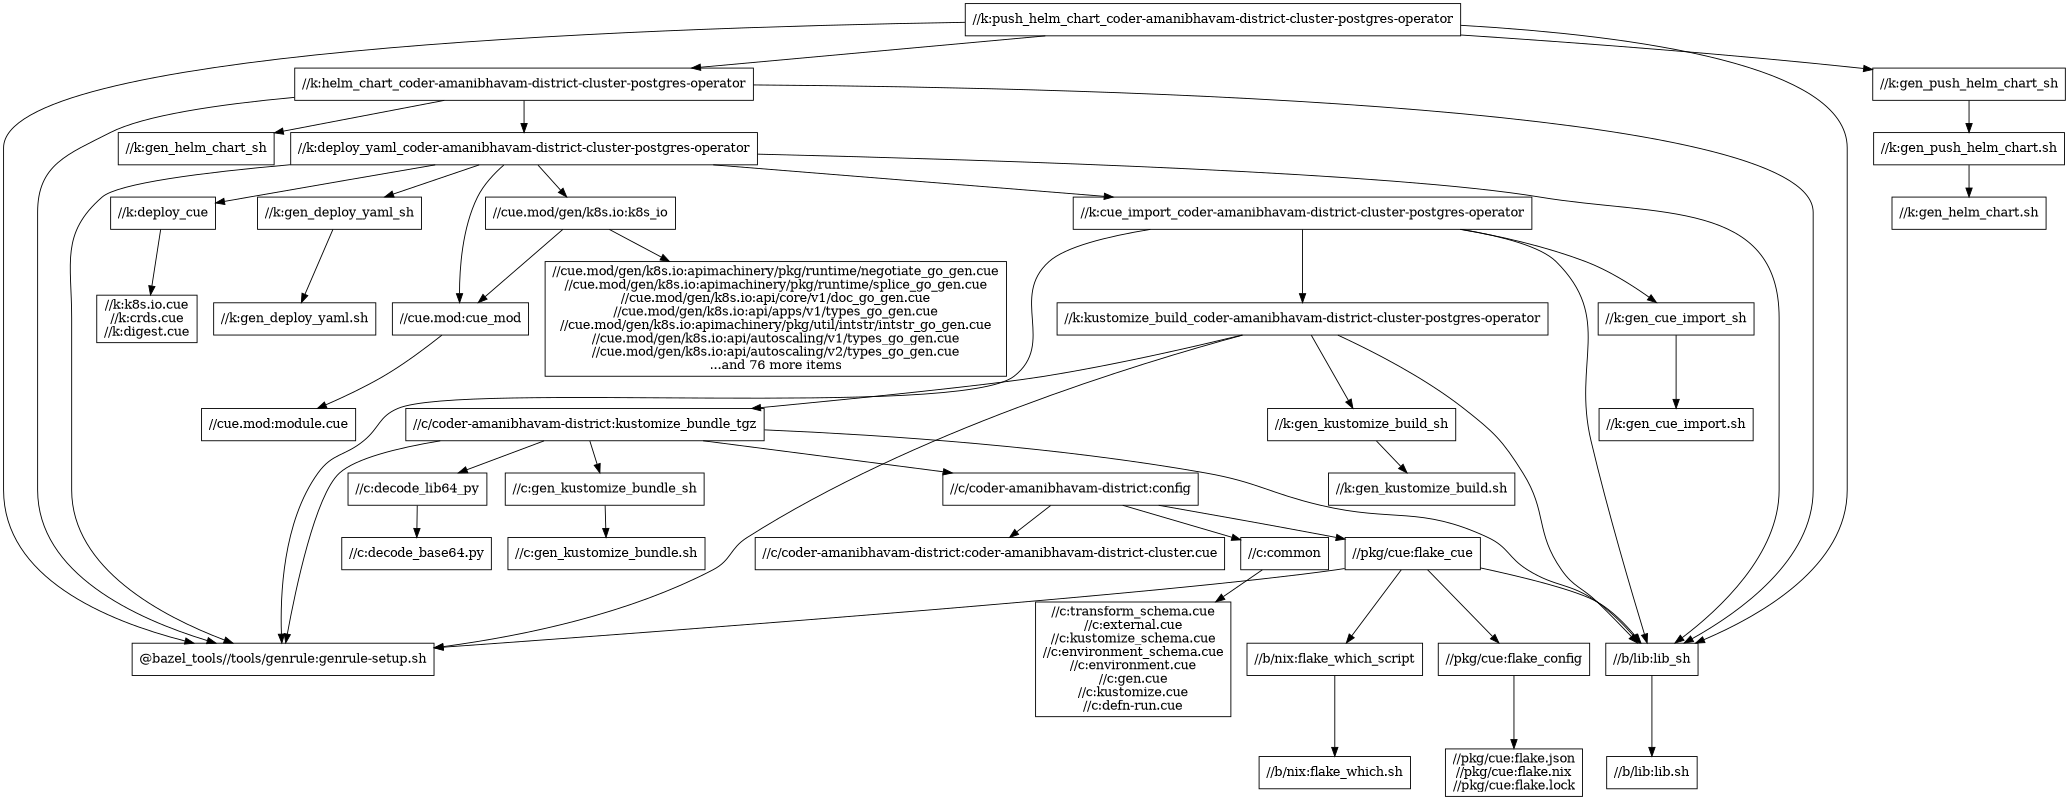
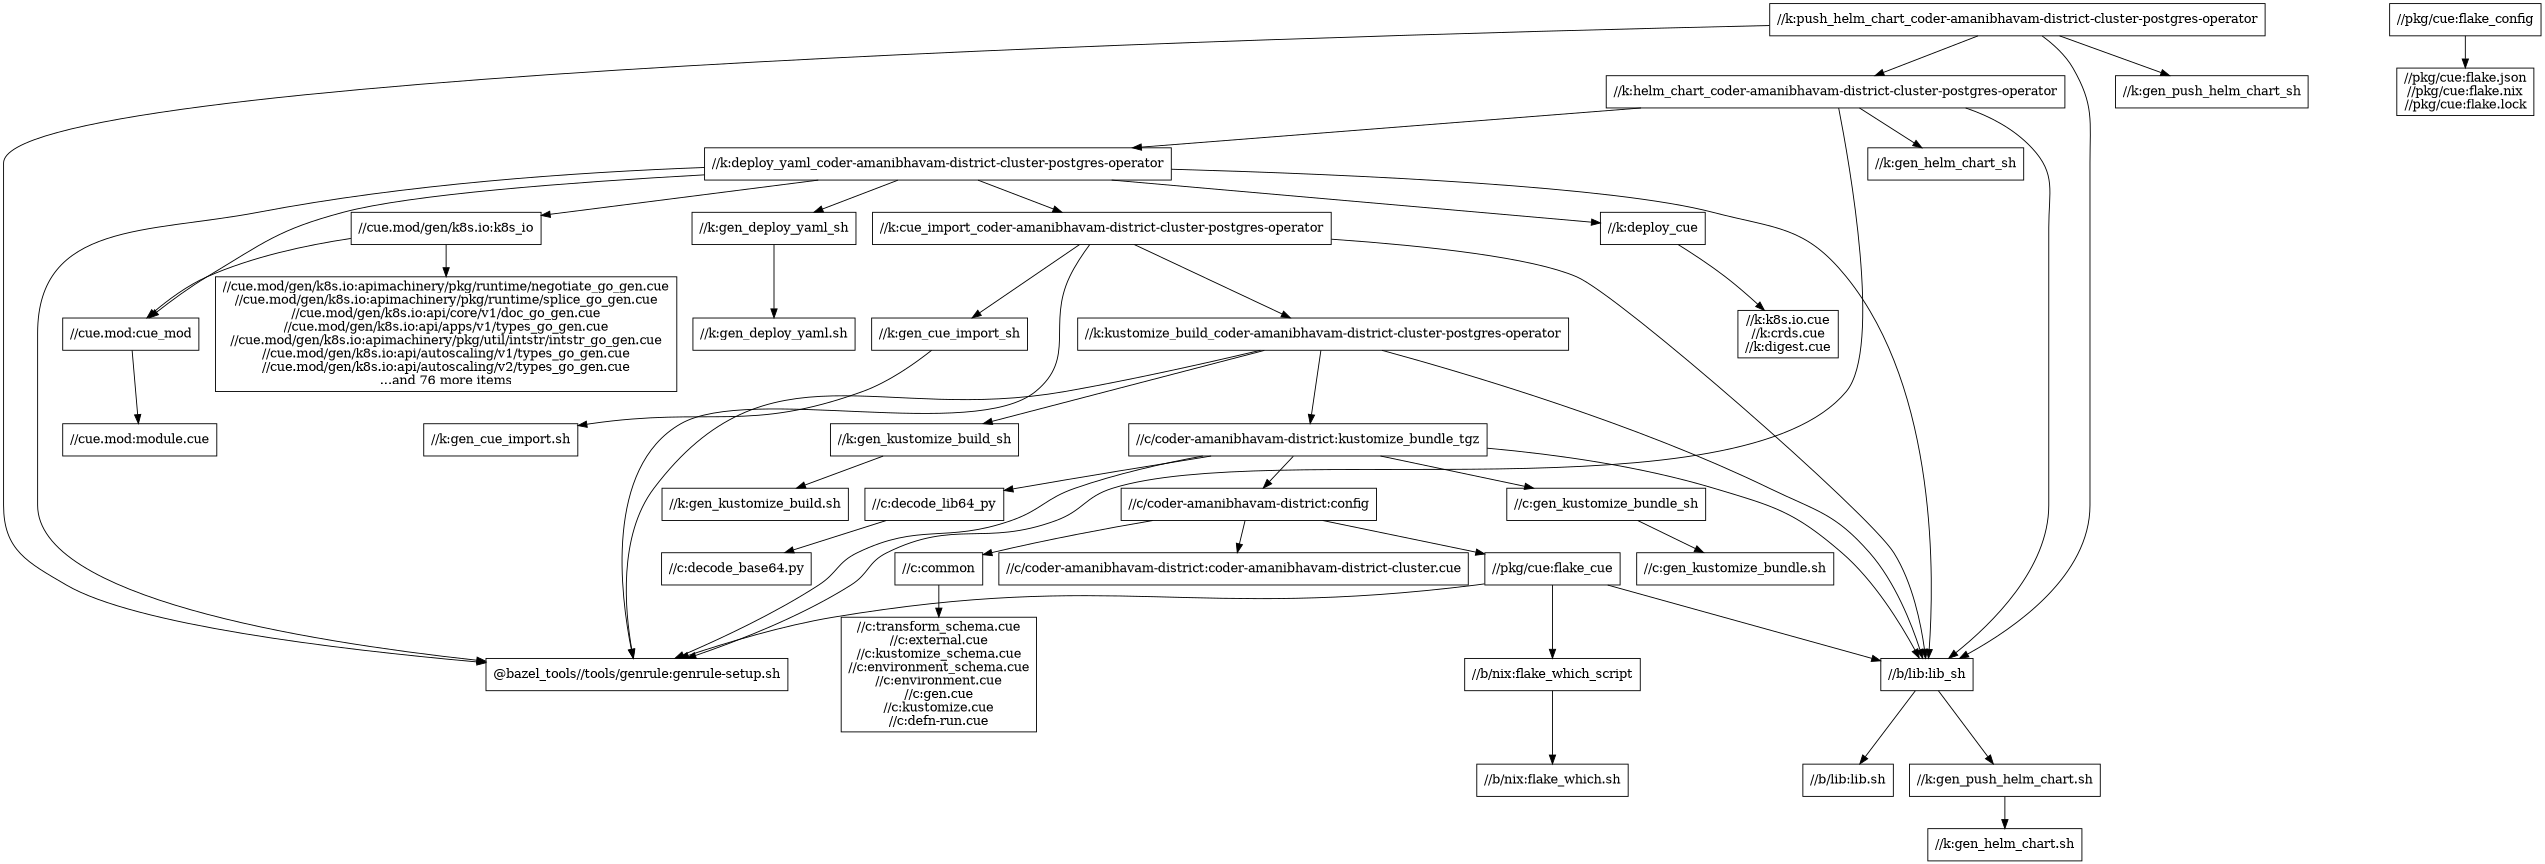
  digraph {
    node [shape=box]
    "//k:push_helm_chart_coder-amanibhavam-district-cluster-postgres-operator"
    "//k:helm_chart_coder-amanibhavam-district-cluster-postgres-operator"
    "//k:gen_push_helm_chart_sh"
    "//b/lib:lib_sh"
    "@bazel_tools//tools/genrule:genrule-setup.sh"
    "//k:deploy_yaml_coder-amanibhavam-district-cluster-postgres-operator"
    "//k:gen_helm_chart_sh"
    "//k:gen_push_helm_chart.sh"
    "//b/lib:lib.sh"
    "//k:cue_import_coder-amanibhavam-district-cluster-postgres-operator"
    "//k:deploy_cue"
    "//k:gen_deploy_yaml_sh"
    "//cue.mod:cue_mod"
    "//cue.mod/gen/k8s.io:k8s_io"
    "//k:gen_helm_chart.sh"
    "//k:kustomize_build_coder-amanibhavam-district-cluster-postgres-operator"
    "//k:gen_cue_import_sh"
    "//k:k8s.io.cue\n//k:crds.cue\n//k:digest.cue"
    "//k:gen_deploy_yaml.sh"
    "//cue.mod:module.cue"
    "//cue.mod/gen/k8s.io:apimachinery/pkg/runtime/negotiate_go_gen.cue\n//cue.mod/gen/k8s.io:apimachinery/pkg/runtime/splice_go_gen.cue\n//cue.mod/gen/k8s.io:api/core/v1/doc_go_gen.cue\n//cue.mod/gen/k8s.io:api/apps/v1/types_go_gen.cue\n//cue.mod/gen/k8s.io:apimachinery/pkg/util/intstr/intstr_go_gen.cue\n//cue.mod/gen/k8s.io:api/autoscaling/v1/types_go_gen.cue\n//cue.mod/gen/k8s.io:api/autoscaling/v2/types_go_gen.cue\n...and 76 more items"
    "//k:gen_kustomize_build_sh"
    "//c/coder-amanibhavam-district:kustomize_bundle_tgz"
    "//k:gen_cue_import.sh"
    "//k:gen_kustomize_build.sh"
    "//c/coder-amanibhavam-district:config"
    "//c:gen_kustomize_bundle_sh"
    n28 [label="//c:decode_lib64_py"]
    "//pkg/cue:flake_cue"
    "//c/coder-amanibhavam-district:coder-amanibhavam-district-cluster.cue"
    "//c:common"
    "//c:gen_kustomize_bundle.sh"
    "//c:decode_base64.py"
    "//pkg/cue:flake_config"
    "//b/nix:flake_which_script"
    "//c:transform_schema.cue\n//c:external.cue\n//c:kustomize_schema.cue\n//c:environment_schema.cue\n//c:environment.cue\n//c:gen.cue\n//c:kustomize.cue\n//c:defn-run.cue"
    "//pkg/cue:flake.json\n//pkg/cue:flake.nix\n//pkg/cue:flake.lock"
    "//b/nix:flake_which.sh"
    "//k:push_helm_chart_coder-amanibhavam-district-cluster-postgres-operator" -> "//k:helm_chart_coder-amanibhavam-district-cluster-postgres-operator"
    "//k:push_helm_chart_coder-amanibhavam-district-cluster-postgres-operator" -> "//k:gen_push_helm_chart_sh"
    "//k:push_helm_chart_coder-amanibhavam-district-cluster-postgres-operator" -> "//b/lib:lib_sh"
    "//k:push_helm_chart_coder-amanibhavam-district-cluster-postgres-operator" -> "@bazel_tools//tools/genrule:genrule-setup.sh"
    "//k:helm_chart_coder-amanibhavam-district-cluster-postgres-operator" -> "//b/lib:lib_sh"
    "//k:helm_chart_coder-amanibhavam-district-cluster-postgres-operator" -> "@bazel_tools//tools/genrule:genrule-setup.sh"
    "//k:helm_chart_coder-amanibhavam-district-cluster-postgres-operator" -> "//k:deploy_yaml_coder-amanibhavam-district-cluster-postgres-operator"
    "//k:helm_chart_coder-amanibhavam-district-cluster-postgres-operator" -> "//k:gen_helm_chart_sh"
-   "//k:gen_push_helm_chart_sh" -> "//k:gen_push_helm_chart.sh"
+   "//b/lib:lib_sh" -> "//k:gen_push_helm_chart.sh"
    "//b/lib:lib_sh" -> "//b/lib:lib.sh"
    "//k:deploy_yaml_coder-amanibhavam-district-cluster-postgres-operator" -> "//b/lib:lib_sh"
    "//k:deploy_yaml_coder-amanibhavam-district-cluster-postgres-operator" -> "@bazel_tools//tools/genrule:genrule-setup.sh"
    "//k:deploy_yaml_coder-amanibhavam-district-cluster-postgres-operator" -> "//k:cue_import_coder-amanibhavam-district-cluster-postgres-operator"
    "//k:deploy_yaml_coder-amanibhavam-district-cluster-postgres-operator" -> "//k:deploy_cue"
    "//k:deploy_yaml_coder-amanibhavam-district-cluster-postgres-operator" -> "//k:gen_deploy_yaml_sh"
    "//k:deploy_yaml_coder-amanibhavam-district-cluster-postgres-operator" -> "//cue.mod:cue_mod"
    "//k:deploy_yaml_coder-amanibhavam-district-cluster-postgres-operator" -> "//cue.mod/gen/k8s.io:k8s_io"
    "//k:gen_push_helm_chart.sh" -> "//k:gen_helm_chart.sh"
    "//k:cue_import_coder-amanibhavam-district-cluster-postgres-operator" -> "//b/lib:lib_sh"
    "//k:cue_import_coder-amanibhavam-district-cluster-postgres-operator" -> "@bazel_tools//tools/genrule:genrule-setup.sh"
    "//k:cue_import_coder-amanibhavam-district-cluster-postgres-operator" -> "//k:kustomize_build_coder-amanibhavam-district-cluster-postgres-operator"
    "//k:cue_import_coder-amanibhavam-district-cluster-postgres-operator" -> "//k:gen_cue_import_sh"
    "//k:deploy_cue" -> "//k:k8s.io.cue\n//k:crds.cue\n//k:digest.cue"
    "//k:gen_deploy_yaml_sh" -> "//k:gen_deploy_yaml.sh"
    "//cue.mod:cue_mod" -> "//cue.mod:module.cue"
    "//cue.mod/gen/k8s.io:k8s_io" -> "//cue.mod:cue_mod"
    "//cue.mod/gen/k8s.io:k8s_io" -> "//cue.mod/gen/k8s.io:apimachinery/pkg/runtime/negotiate_go_gen.cue\n//cue.mod/gen/k8s.io:apimachinery/pkg/runtime/splice_go_gen.cue\n//cue.mod/gen/k8s.io:api/core/v1/doc_go_gen.cue\n//cue.mod/gen/k8s.io:api/apps/v1/types_go_gen.cue\n//cue.mod/gen/k8s.io:apimachinery/pkg/util/intstr/intstr_go_gen.cue\n//cue.mod/gen/k8s.io:api/autoscaling/v1/types_go_gen.cue\n//cue.mod/gen/k8s.io:api/autoscaling/v2/types_go_gen.cue\n...and 76 more items"
    "//k:kustomize_build_coder-amanibhavam-district-cluster-postgres-operator" -> "//b/lib:lib_sh"
    "//k:kustomize_build_coder-amanibhavam-district-cluster-postgres-operator" -> "@bazel_tools//tools/genrule:genrule-setup.sh"
    "//k:kustomize_build_coder-amanibhavam-district-cluster-postgres-operator" -> "//k:gen_kustomize_build_sh"
    "//k:kustomize_build_coder-amanibhavam-district-cluster-postgres-operator" -> "//c/coder-amanibhavam-district:kustomize_bundle_tgz"
    "//k:gen_cue_import_sh" -> "//k:gen_cue_import.sh"
    "//k:gen_kustomize_build_sh" -> "//k:gen_kustomize_build.sh"
    "//c/coder-amanibhavam-district:kustomize_bundle_tgz" -> "//b/lib:lib_sh"
    "//c/coder-amanibhavam-district:kustomize_bundle_tgz" -> "@bazel_tools//tools/genrule:genrule-setup.sh"
    "//c/coder-amanibhavam-district:kustomize_bundle_tgz" -> "//c/coder-amanibhavam-district:config"
    "//c/coder-amanibhavam-district:kustomize_bundle_tgz" -> "//c:gen_kustomize_bundle_sh"
    "//c/coder-amanibhavam-district:kustomize_bundle_tgz" -> n28
    "//c/coder-amanibhavam-district:config" -> "//pkg/cue:flake_cue"
    "//c/coder-amanibhavam-district:config" -> "//c/coder-amanibhavam-district:coder-amanibhavam-district-cluster.cue"
    "//c/coder-amanibhavam-district:config" -> "//c:common"
    "//c:gen_kustomize_bundle_sh" -> "//c:gen_kustomize_bundle.sh"
    n28 -> "//c:decode_base64.py"
    "//pkg/cue:flake_cue" -> "//b/lib:lib_sh"
    "//pkg/cue:flake_cue" -> "@bazel_tools//tools/genrule:genrule-setup.sh"
-   "//pkg/cue:flake_cue" -> "//pkg/cue:flake_config"
    "//pkg/cue:flake_cue" -> "//b/nix:flake_which_script"
    "//c:common" -> "//c:transform_schema.cue\n//c:external.cue\n//c:kustomize_schema.cue\n//c:environment_schema.cue\n//c:environment.cue\n//c:gen.cue\n//c:kustomize.cue\n//c:defn-run.cue"
    "//pkg/cue:flake_config" -> "//pkg/cue:flake.json\n//pkg/cue:flake.nix\n//pkg/cue:flake.lock"
    "//b/nix:flake_which_script" -> "//b/nix:flake_which.sh"
  }
